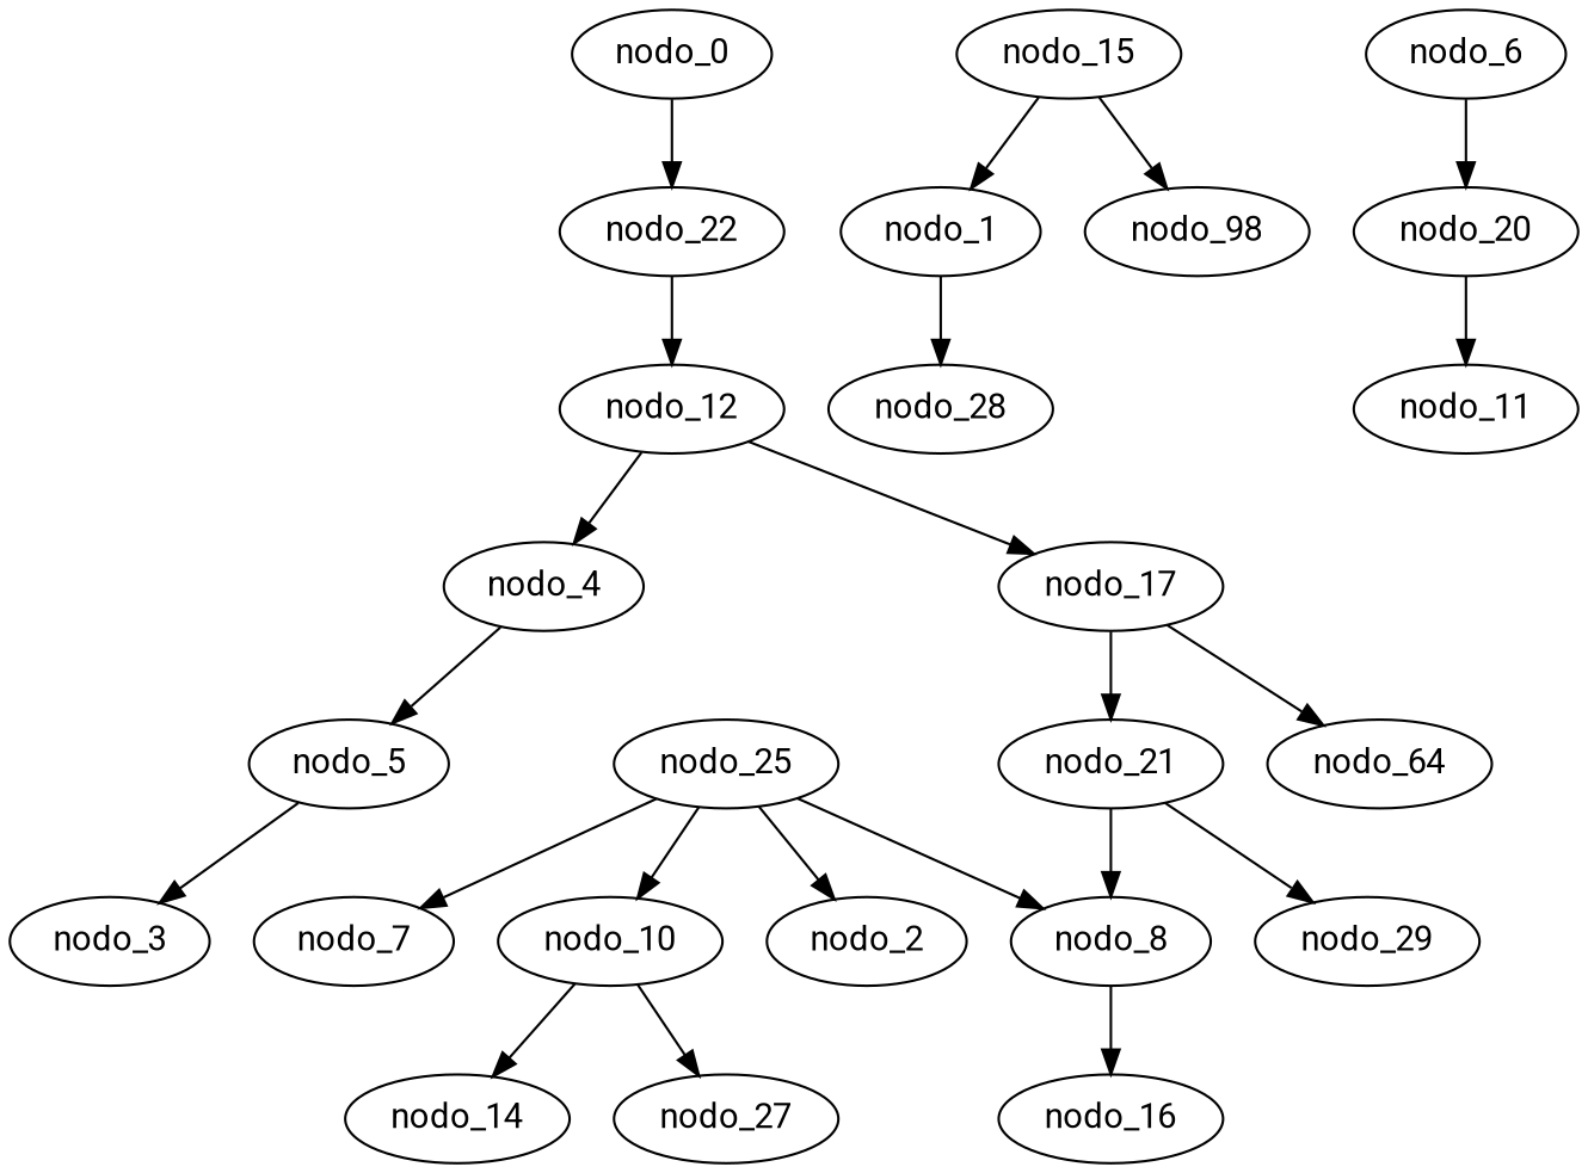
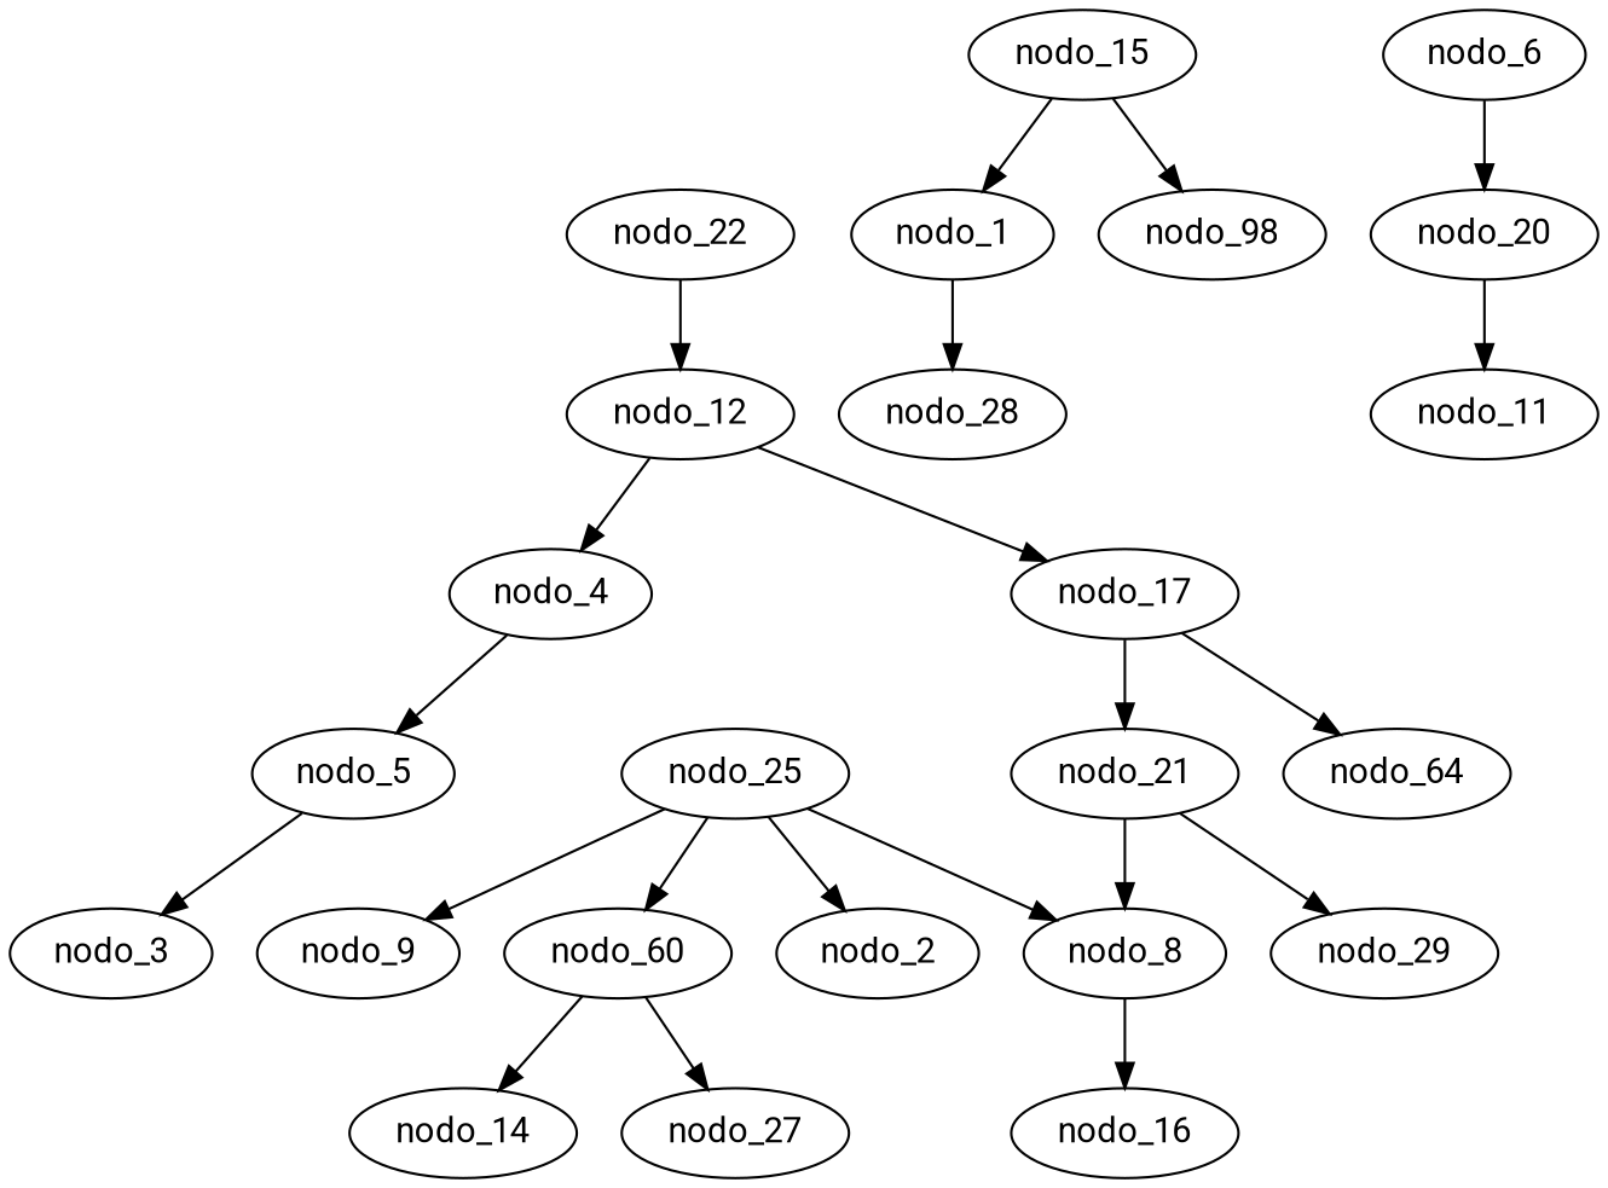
  digraph {
    fontname=Roboto
    node [fontname=Roboto]
    edge [fontname=Roboto]
    nodo_12
    nodo_4
    nodo_17
    nodo_5
    nodo_3
    nodo_21
    n7 [label=nodo_64]
    nodo_25
-   nodo_10
+   nodo_10 [label=nodo_60]
    nodo_2
-   nodo_7
+   nodo_7 [label=nodo_9]
    nodo_8
    nodo_14
    n14 [label=nodo_27]
    nodo_15
    nodo_1
    n17 [label=nodo_98]
    nodo_28
    nodo_29
    nodo_6
    nodo_20
    nodo_11
    nodo_16
    nodo_22
-   nodo_0
    nodo_12 -> nodo_4
    nodo_12 -> nodo_17
    nodo_4 -> nodo_5
    nodo_17 -> nodo_21
    nodo_17 -> n7
    nodo_5 -> nodo_3
    nodo_21 -> nodo_8
    nodo_21 -> nodo_29
    nodo_25 -> nodo_10
    nodo_25 -> nodo_2
    nodo_25 -> nodo_7
    nodo_25 -> nodo_8
    nodo_10 -> nodo_14
    nodo_10 -> n14
    nodo_8 -> nodo_16
    nodo_15 -> nodo_1
    nodo_15 -> n17
    nodo_1 -> nodo_28
    nodo_6 -> nodo_20
    nodo_20 -> nodo_11
    nodo_22 -> nodo_12
-   nodo_0 -> nodo_22
  }
